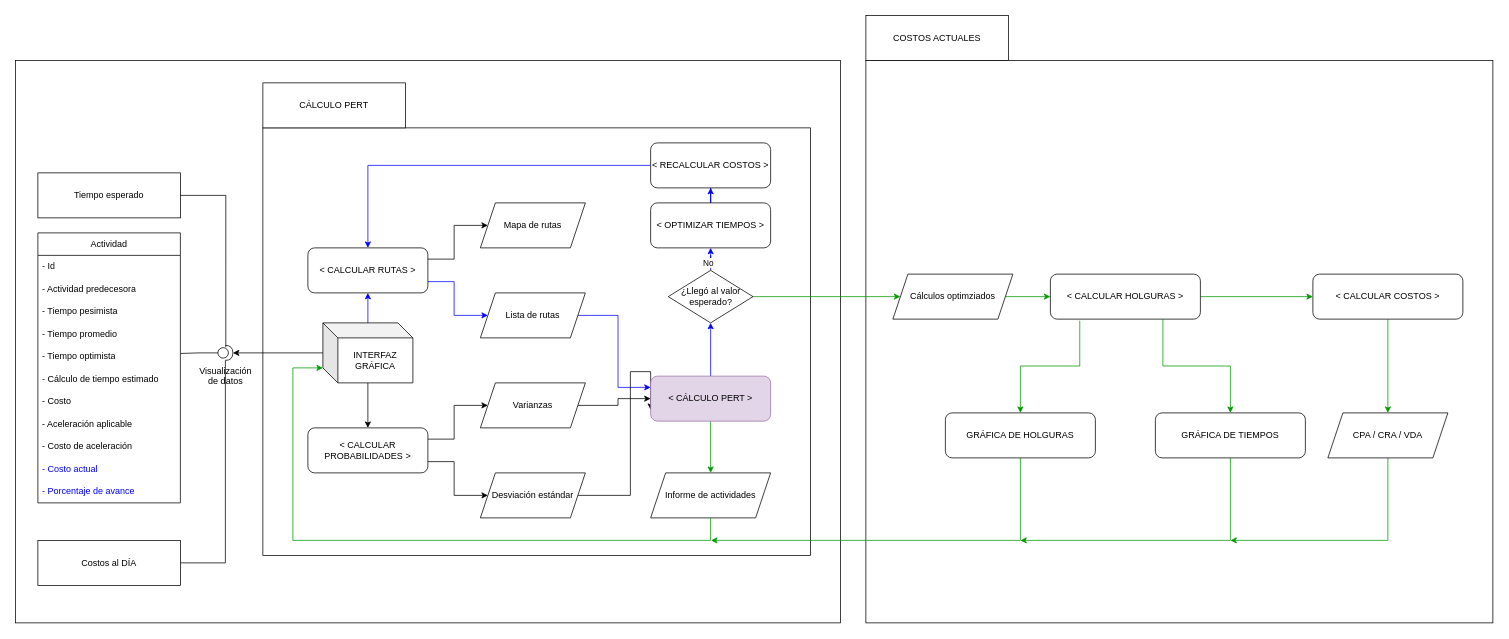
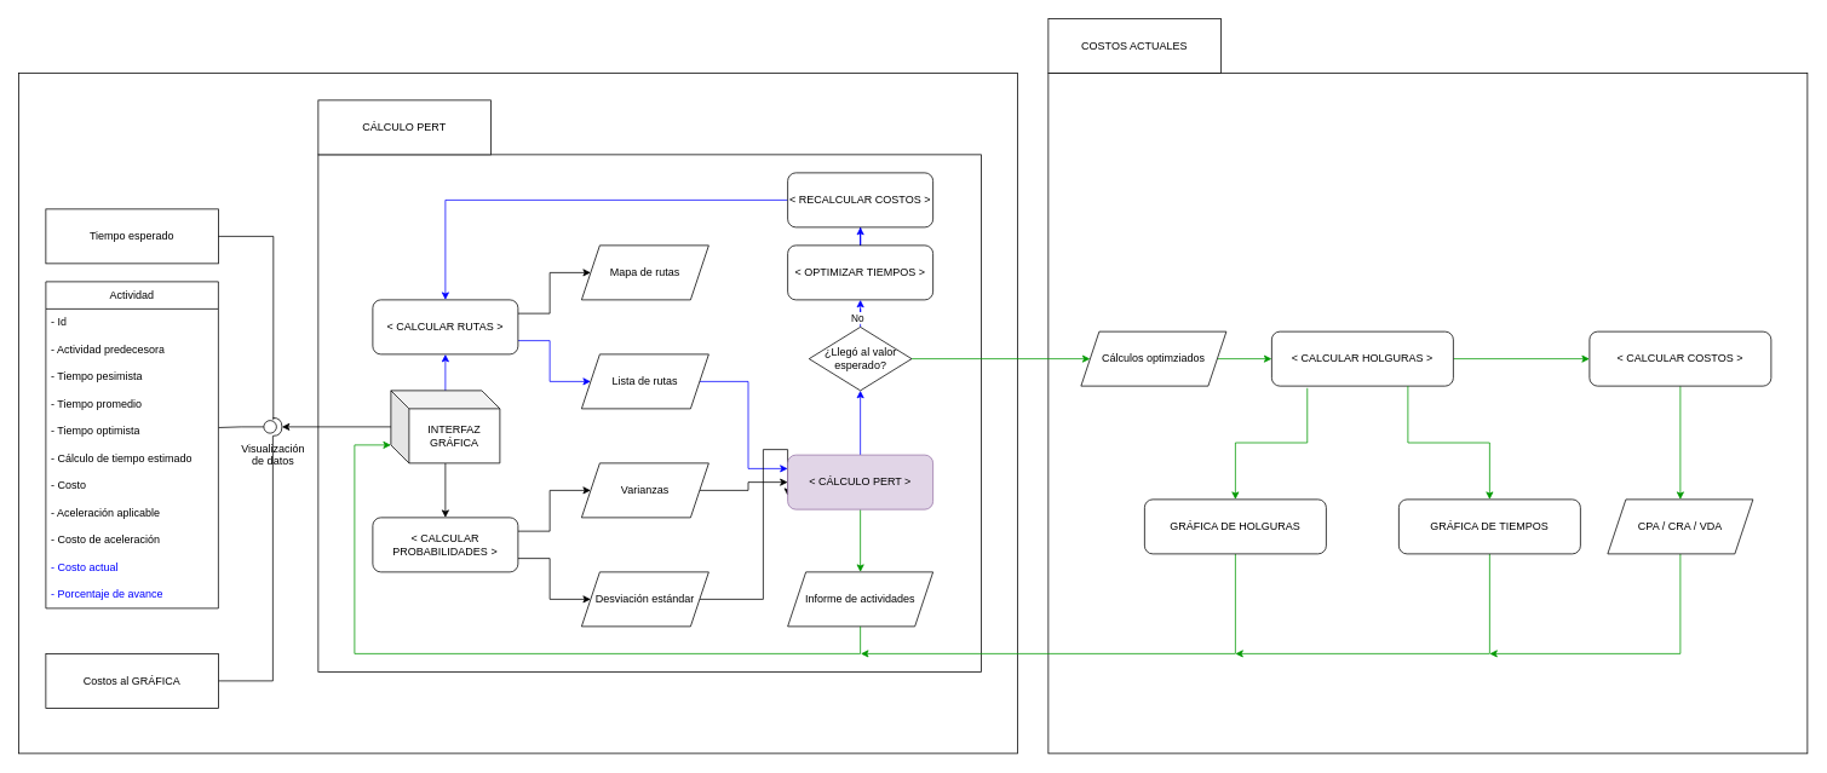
  <mxCell id="0" />
  <mxCell id="1" parent="0" />
  <mxCell id="2" value="" style="rounded=0;whiteSpace=wrap;html=1;" parent="1" vertex="1"><mxGeometry x="1154" y="80" width="836" height="750" as="geometry" /></mxCell>
  <mxCell id="3" value="" style="rounded=0;whiteSpace=wrap;html=1;" parent="1" vertex="1"><mxGeometry x="20" y="80" width="1100" height="750" as="geometry" /></mxCell>
  <mxCell id="4" value="" style="rounded=0;whiteSpace=wrap;html=1;" parent="1" vertex="1"><mxGeometry x="350" y="170" width="730" height="570" as="geometry" /></mxCell>
  <mxCell id="5" style="edgeStyle=orthogonalEdgeStyle;rounded=0;orthogonalLoop=1;jettySize=auto;html=1;exitX=1;exitY=0.25;exitDx=0;exitDy=0;" parent="1" source="7" target="8" edge="1"><mxGeometry relative="1" as="geometry" /></mxCell>
  <mxCell id="6" style="edgeStyle=orthogonalEdgeStyle;rounded=0;orthogonalLoop=1;jettySize=auto;html=1;exitX=1;exitY=0.75;exitDx=0;exitDy=0;strokeColor=#0000FF;" parent="1" source="7" target="10" edge="1"><mxGeometry relative="1" as="geometry" /></mxCell>
  <mxCell id="7" value="&amp;lt; CALCULAR RUTAS &amp;gt;" style="rounded=1;whiteSpace=wrap;html=1;" parent="1" vertex="1"><mxGeometry x="410" y="330" width="160" height="60" as="geometry" /></mxCell>
  <mxCell id="8" value="Mapa de rutas" style="shape=parallelogram;perimeter=parallelogramPerimeter;whiteSpace=wrap;html=1;fixedSize=1;" parent="1" vertex="1"><mxGeometry x="640" y="270" width="140" height="60" as="geometry" /></mxCell>
  <mxCell id="9" style="edgeStyle=orthogonalEdgeStyle;rounded=0;orthogonalLoop=1;jettySize=auto;html=1;entryX=0;entryY=0.25;entryDx=0;entryDy=0;strokeColor=#0000FF;" parent="1" source="10" target="33" edge="1"><mxGeometry relative="1" as="geometry" /></mxCell>
  <mxCell id="10" value="Lista de rutas" style="shape=parallelogram;perimeter=parallelogramPerimeter;whiteSpace=wrap;html=1;fixedSize=1;" parent="1" vertex="1"><mxGeometry x="640" y="390" width="140" height="60" as="geometry" /></mxCell>
  <mxCell id="11" value="Actividad" style="swimlane;fontStyle=0;childLayout=stackLayout;horizontal=1;startSize=30;horizontalStack=0;resizeParent=1;resizeParentMax=0;resizeLast=0;collapsible=1;marginBottom=0;whiteSpace=wrap;html=1;" parent="1" vertex="1"><mxGeometry x="50" y="310" width="190" height="360" as="geometry" /></mxCell>
  <mxCell id="12" value="- Id" style="text;strokeColor=none;fillColor=none;align=left;verticalAlign=middle;spacingLeft=4;spacingRight=4;overflow=hidden;points=[[0,0.5],[1,0.5]];portConstraint=eastwest;rotatable=0;whiteSpace=wrap;html=1;" parent="11" vertex="1"><mxGeometry y="30" width="190" height="30" as="geometry" /></mxCell>
  <mxCell id="13" value="- Actividad predecesora" style="text;strokeColor=none;fillColor=none;align=left;verticalAlign=middle;spacingLeft=4;spacingRight=4;overflow=hidden;points=[[0,0.5],[1,0.5]];portConstraint=eastwest;rotatable=0;whiteSpace=wrap;html=1;" parent="11" vertex="1"><mxGeometry y="60" width="190" height="30" as="geometry" /></mxCell>
  <mxCell id="14" value="- Tiempo pesimista" style="text;strokeColor=none;fillColor=none;align=left;verticalAlign=middle;spacingLeft=4;spacingRight=4;overflow=hidden;points=[[0,0.5],[1,0.5]];portConstraint=eastwest;rotatable=0;whiteSpace=wrap;html=1;" parent="11" vertex="1"><mxGeometry y="90" width="190" height="30" as="geometry" /></mxCell>
  <mxCell id="15" value="- Tiempo promedio" style="text;strokeColor=none;fillColor=none;align=left;verticalAlign=middle;spacingLeft=4;spacingRight=4;overflow=hidden;points=[[0,0.5],[1,0.5]];portConstraint=eastwest;rotatable=0;whiteSpace=wrap;html=1;" parent="11" vertex="1"><mxGeometry y="120" width="190" height="30" as="geometry" /></mxCell>
  <mxCell id="16" value="- Tiempo optimista" style="text;strokeColor=none;fillColor=none;align=left;verticalAlign=middle;spacingLeft=4;spacingRight=4;overflow=hidden;points=[[0,0.5],[1,0.5]];portConstraint=eastwest;rotatable=0;whiteSpace=wrap;html=1;" parent="11" vertex="1"><mxGeometry y="150" width="190" height="30" as="geometry" /></mxCell>
  <mxCell id="17" value="- Cálculo de tiempo estimado" style="text;strokeColor=none;fillColor=none;align=left;verticalAlign=middle;spacingLeft=4;spacingRight=4;overflow=hidden;points=[[0,0.5],[1,0.5]];portConstraint=eastwest;rotatable=0;whiteSpace=wrap;html=1;" parent="11" vertex="1"><mxGeometry y="180" width="190" height="30" as="geometry" /></mxCell>
  <mxCell id="18" value="- Costo" style="text;strokeColor=none;fillColor=none;align=left;verticalAlign=middle;spacingLeft=4;spacingRight=4;overflow=hidden;points=[[0,0.5],[1,0.5]];portConstraint=eastwest;rotatable=0;whiteSpace=wrap;html=1;" parent="11" vertex="1"><mxGeometry y="210" width="190" height="30" as="geometry" /></mxCell>
  <mxCell id="19" value="- Aceleración aplicable" style="text;strokeColor=none;fillColor=none;align=left;verticalAlign=middle;spacingLeft=4;spacingRight=4;overflow=hidden;points=[[0,0.5],[1,0.5]];portConstraint=eastwest;rotatable=0;whiteSpace=wrap;html=1;" parent="11" vertex="1"><mxGeometry y="240" width="190" height="30" as="geometry" /></mxCell>
  <mxCell id="20" value="- Costo de aceleración" style="text;strokeColor=none;fillColor=none;align=left;verticalAlign=middle;spacingLeft=4;spacingRight=4;overflow=hidden;points=[[0,0.5],[1,0.5]];portConstraint=eastwest;rotatable=0;whiteSpace=wrap;html=1;" parent="11" vertex="1"><mxGeometry y="270" width="190" height="30" as="geometry" /></mxCell>
  <mxCell id="21" value="- Costo actual" style="text;strokeColor=none;fillColor=none;align=left;verticalAlign=middle;spacingLeft=4;spacingRight=4;overflow=hidden;points=[[0,0.5],[1,0.5]];portConstraint=eastwest;rotatable=0;whiteSpace=wrap;html=1;fontColor=#0000FF;" parent="11" vertex="1"><mxGeometry y="300" width="190" height="30" as="geometry" /></mxCell>
  <mxCell id="22" value="- Porcentaje de avance" style="text;strokeColor=none;fillColor=none;align=left;verticalAlign=middle;spacingLeft=4;spacingRight=4;overflow=hidden;points=[[0,0.5],[1,0.5]];portConstraint=eastwest;rotatable=0;whiteSpace=wrap;html=1;fontColor=#0000FF;" parent="11" vertex="1"><mxGeometry y="330" width="190" height="30" as="geometry" /></mxCell>
  <mxCell id="23" value="Tiempo esperado" style="rounded=0;whiteSpace=wrap;html=1;" parent="1" vertex="1"><mxGeometry x="50" y="230" width="190" height="60" as="geometry" /></mxCell>
  <mxCell id="24" style="edgeStyle=orthogonalEdgeStyle;rounded=0;orthogonalLoop=1;jettySize=auto;html=1;entryX=0;entryY=0.5;entryDx=0;entryDy=0;exitX=1;exitY=0.25;exitDx=0;exitDy=0;" parent="1" source="26" target="28" edge="1"><mxGeometry relative="1" as="geometry" /></mxCell>
  <mxCell id="25" style="edgeStyle=orthogonalEdgeStyle;rounded=0;orthogonalLoop=1;jettySize=auto;html=1;exitX=1;exitY=0.75;exitDx=0;exitDy=0;" parent="1" source="26" target="30" edge="1"><mxGeometry relative="1" as="geometry" /></mxCell>
  <mxCell id="26" value="&amp;lt; CALCULAR PROBABILIDADES &amp;gt;" style="rounded=1;whiteSpace=wrap;html=1;" parent="1" vertex="1"><mxGeometry x="410" y="570" width="160" height="60" as="geometry" /></mxCell>
  <mxCell id="27" style="edgeStyle=orthogonalEdgeStyle;rounded=0;orthogonalLoop=1;jettySize=auto;html=1;entryX=0;entryY=0.5;entryDx=0;entryDy=0;" parent="1" source="28" target="33" edge="1"><mxGeometry relative="1" as="geometry" /></mxCell>
  <mxCell id="28" value="Varianzas" style="shape=parallelogram;perimeter=parallelogramPerimeter;whiteSpace=wrap;html=1;fixedSize=1;" parent="1" vertex="1"><mxGeometry x="640" y="510" width="140" height="60" as="geometry" /></mxCell>
  <mxCell id="29" style="edgeStyle=orthogonalEdgeStyle;rounded=0;orthogonalLoop=1;jettySize=auto;html=1;entryX=0;entryY=0.75;entryDx=0;entryDy=0;" parent="1" source="30" target="33" edge="1"><mxGeometry relative="1" as="geometry"><Array as="points"><mxPoint x="840" y="660" /><mxPoint x="840" y="495" /></Array></mxGeometry></mxCell>
  <mxCell id="30" value="Desviación estándar" style="shape=parallelogram;perimeter=parallelogramPerimeter;whiteSpace=wrap;html=1;fixedSize=1;" parent="1" vertex="1"><mxGeometry x="640" y="630" width="140" height="60" as="geometry" /></mxCell>
  <mxCell id="31" value="" style="edgeStyle=orthogonalEdgeStyle;rounded=0;orthogonalLoop=1;jettySize=auto;html=1;strokeColor=#009900;" parent="1" source="33" target="38" edge="1"><mxGeometry relative="1" as="geometry" /></mxCell>
  <mxCell id="32" value="" style="edgeStyle=orthogonalEdgeStyle;rounded=0;orthogonalLoop=1;jettySize=auto;html=1;strokeColor=#0000FF;" parent="1" source="33" target="61" edge="1"><mxGeometry relative="1" as="geometry" /></mxCell>
  <mxCell id="33" value="&amp;lt; CÁLCULO PERT &amp;gt;" style="rounded=1;whiteSpace=wrap;html=1;fillColor=#e1d5e7;strokeColor=#9673a6;" parent="1" vertex="1"><mxGeometry x="867" y="501" width="160" height="60" as="geometry" /></mxCell>
  <mxCell id="34" value="" style="edgeStyle=orthogonalEdgeStyle;rounded=0;orthogonalLoop=1;jettySize=auto;html=1;strokeColor=#0000FF;" parent="1" source="35" target="37" edge="1"><mxGeometry relative="1" as="geometry" /></mxCell>
  <mxCell id="35" value="&amp;lt; OPTIMIZAR TIEMPOS &amp;gt;" style="rounded=1;whiteSpace=wrap;html=1;" parent="1" vertex="1"><mxGeometry x="867" y="270" width="160" height="60" as="geometry" /></mxCell>
  <mxCell id="36" style="edgeStyle=orthogonalEdgeStyle;rounded=0;orthogonalLoop=1;jettySize=auto;html=1;strokeColor=#0000FF;" parent="1" source="37" target="7" edge="1"><mxGeometry relative="1" as="geometry" /></mxCell>
  <mxCell id="37" value="&amp;lt; RECALCULAR COSTOS &amp;gt;" style="rounded=1;whiteSpace=wrap;html=1;" parent="1" vertex="1"><mxGeometry x="867" y="190" width="160" height="60" as="geometry" /></mxCell>
  <mxCell id="38" value="Informe de actividades" style="shape=parallelogram;perimeter=parallelogramPerimeter;whiteSpace=wrap;html=1;fixedSize=1;" parent="1" vertex="1"><mxGeometry x="867" y="630" width="160" height="60" as="geometry" /></mxCell>
  <mxCell id="39" value="CÁLCULO PERT" style="rounded=0;whiteSpace=wrap;html=1;" parent="1" vertex="1"><mxGeometry x="350" y="110" width="190" height="60" as="geometry" /></mxCell>
  <mxCell id="40" style="edgeStyle=orthogonalEdgeStyle;rounded=0;orthogonalLoop=1;jettySize=auto;html=1;endArrow=none;endFill=0;entryX=1.002;entryY=0.36;entryDx=0;entryDy=0;entryPerimeter=0;" parent="1" source="41" target="16" edge="1"><mxGeometry relative="1" as="geometry"><mxPoint x="120" y="470" as="targetPoint" /></mxGeometry></mxCell>
  <mxCell id="41" value="Visualización&lt;br&gt;de datos" style="shape=providedRequiredInterface;html=1;verticalLabelPosition=bottom;sketch=0;verticalAlign=top;" parent="1" vertex="1"><mxGeometry x="290" y="460" width="20" height="20" as="geometry" /></mxCell>
  <mxCell id="42" value="" style="edgeStyle=orthogonalEdgeStyle;rounded=0;orthogonalLoop=1;jettySize=auto;html=1;strokeColor=#0000FF;" parent="1" source="44" target="7" edge="1"><mxGeometry relative="1" as="geometry" /></mxCell>
  <mxCell id="43" value="" style="edgeStyle=orthogonalEdgeStyle;rounded=0;orthogonalLoop=1;jettySize=auto;html=1;" parent="1" source="44" target="26" edge="1"><mxGeometry relative="1" as="geometry" /></mxCell>
  <mxCell id="44" value="INTERFAZ GRÁFICA" style="shape=cube;whiteSpace=wrap;html=1;boundedLbl=1;backgroundOutline=1;darkOpacity=0.05;darkOpacity2=0.1;" parent="1" vertex="1"><mxGeometry x="430" y="430" width="120" height="80" as="geometry" /></mxCell>
  <mxCell id="45" style="edgeStyle=orthogonalEdgeStyle;rounded=0;orthogonalLoop=1;jettySize=auto;html=1;entryX=1;entryY=0.5;entryDx=0;entryDy=0;entryPerimeter=0;" parent="1" source="44" target="41" edge="1"><mxGeometry relative="1" as="geometry" /></mxCell>
  <mxCell id="46" style="edgeStyle=orthogonalEdgeStyle;rounded=0;orthogonalLoop=1;jettySize=auto;html=1;entryX=0.528;entryY=0.117;entryDx=0;entryDy=0;entryPerimeter=0;endArrow=none;endFill=0;" parent="1" source="23" target="41" edge="1"><mxGeometry relative="1" as="geometry" /></mxCell>
  <mxCell id="47" style="edgeStyle=orthogonalEdgeStyle;rounded=0;orthogonalLoop=1;jettySize=auto;html=1;entryX=0;entryY=0;entryDx=0;entryDy=60;entryPerimeter=0;strokeColor=#009900;" parent="1" source="38" target="44" edge="1"><mxGeometry relative="1" as="geometry"><Array as="points"><mxPoint x="947" y="720" /><mxPoint x="390" y="720" /><mxPoint x="390" y="490" /></Array></mxGeometry></mxCell>
  <mxCell id="48" style="edgeStyle=orthogonalEdgeStyle;rounded=0;orthogonalLoop=1;jettySize=auto;html=1;endArrow=none;endFill=0;" parent="1" source="49" target="41" edge="1"><mxGeometry relative="1" as="geometry" /></mxCell>
- <mxCell id="49" value="Costos al DÍA" style="rounded=0;whiteSpace=wrap;html=1;" parent="1" vertex="1"><mxGeometry x="50" y="720" width="190" height="60" as="geometry" /></mxCell>
+ <mxCell id="49" value="Costos al GRÁFICA" style="rounded=0;whiteSpace=wrap;html=1;" parent="1" vertex="1"><mxGeometry x="50" y="720" width="190" height="60" as="geometry" /></mxCell>
  <mxCell id="50" value="" style="edgeStyle=orthogonalEdgeStyle;rounded=0;orthogonalLoop=1;jettySize=auto;html=1;strokeColor=#009900;" parent="1" source="51" target="55" edge="1"><mxGeometry relative="1" as="geometry" /></mxCell>
  <mxCell id="51" value="Cálculos optimziados" style="shape=parallelogram;perimeter=parallelogramPerimeter;whiteSpace=wrap;html=1;fixedSize=1;" parent="1" vertex="1"><mxGeometry x="1190" y="365" width="160" height="60" as="geometry" /></mxCell>
  <mxCell id="52" value="COSTOS ACTUALES" style="rounded=0;whiteSpace=wrap;html=1;" parent="1" vertex="1"><mxGeometry x="1154" y="20" width="190" height="60" as="geometry" /></mxCell>
  <mxCell id="53" style="edgeStyle=orthogonalEdgeStyle;rounded=0;orthogonalLoop=1;jettySize=auto;html=1;strokeColor=#009900;exitX=0.196;exitY=1.037;exitDx=0;exitDy=0;exitPerimeter=0;" parent="1" source="55" target="57" edge="1"><mxGeometry relative="1" as="geometry" /></mxCell>
  <mxCell id="54" value="" style="edgeStyle=orthogonalEdgeStyle;rounded=0;orthogonalLoop=1;jettySize=auto;html=1;strokeColor=#009900;" parent="1" source="55" target="67" edge="1"><mxGeometry relative="1" as="geometry" /></mxCell>
  <mxCell id="55" value="&amp;lt; CALCULAR HOLGURAS &amp;gt;" style="rounded=1;whiteSpace=wrap;html=1;" parent="1" vertex="1"><mxGeometry x="1400" y="365" width="200" height="60" as="geometry" /></mxCell>
  <mxCell id="56" style="edgeStyle=orthogonalEdgeStyle;rounded=0;orthogonalLoop=1;jettySize=auto;html=1;strokeColor=#009900;exitX=0.5;exitY=1;exitDx=0;exitDy=0;" parent="1" source="57" edge="1"><mxGeometry relative="1" as="geometry"><mxPoint x="947.5" y="720" as="targetPoint" /><Array as="points"><mxPoint x="1360" y="720" /></Array></mxGeometry></mxCell>
  <mxCell id="57" value="GRÁFICA DE HOLGURAS" style="rounded=1;whiteSpace=wrap;html=1;" parent="1" vertex="1"><mxGeometry x="1260" y="550" width="200" height="60" as="geometry" /></mxCell>
  <mxCell id="58" value="" style="edgeStyle=orthogonalEdgeStyle;rounded=0;orthogonalLoop=1;jettySize=auto;html=1;entryX=0.5;entryY=1;entryDx=0;entryDy=0;strokeColor=#0000FF;" parent="1" source="61" target="35" edge="1"><mxGeometry relative="1" as="geometry" /></mxCell>
  <mxCell id="59" value="No" style="edgeLabel;html=1;align=center;verticalAlign=middle;resizable=0;points=[];" parent="58" vertex="1" connectable="0"><mxGeometry x="0.14" y="-4" relative="1" as="geometry"><mxPoint as="offset" /></mxGeometry></mxCell>
  <mxCell id="60" style="edgeStyle=orthogonalEdgeStyle;rounded=0;orthogonalLoop=1;jettySize=auto;html=1;strokeColor=#009900;" parent="1" source="61" target="51" edge="1"><mxGeometry relative="1" as="geometry" /></mxCell>
  <mxCell id="61" value="¿Llegó al valor esperado?" style="rhombus;whiteSpace=wrap;html=1;" parent="1" vertex="1"><mxGeometry x="890.5" y="360" width="113" height="70" as="geometry" /></mxCell>
  <mxCell id="62" style="edgeStyle=orthogonalEdgeStyle;rounded=0;orthogonalLoop=1;jettySize=auto;html=1;entryX=0.75;entryY=1;entryDx=0;entryDy=0;strokeColor=#009900;startArrow=classic;startFill=1;endArrow=none;endFill=0;" parent="1" source="64" target="55" edge="1"><mxGeometry relative="1" as="geometry" /></mxCell>
  <mxCell id="63" style="edgeStyle=orthogonalEdgeStyle;rounded=0;orthogonalLoop=1;jettySize=auto;html=1;strokeColor=#009900;" parent="1" source="64" edge="1"><mxGeometry relative="1" as="geometry"><mxPoint x="1360" y="720" as="targetPoint" /><Array as="points"><mxPoint x="1640" y="720" /></Array></mxGeometry></mxCell>
  <mxCell id="64" value="GRÁFICA DE TIEMPOS" style="rounded=1;whiteSpace=wrap;html=1;" parent="1" vertex="1"><mxGeometry x="1540" y="550" width="200" height="60" as="geometry" /></mxCell>
  <mxCell id="65" style="edgeStyle=orthogonalEdgeStyle;rounded=0;orthogonalLoop=1;jettySize=auto;html=1;strokeColor=#009900;exitX=0.5;exitY=1;exitDx=0;exitDy=0;" parent="1" source="68" edge="1"><mxGeometry relative="1" as="geometry"><mxPoint x="1640" y="720" as="targetPoint" /><Array as="points"><mxPoint x="1850" y="720" /></Array></mxGeometry></mxCell>
  <mxCell id="66" value="" style="edgeStyle=orthogonalEdgeStyle;rounded=0;orthogonalLoop=1;jettySize=auto;html=1;strokeColor=#009900;" parent="1" source="67" target="68" edge="1"><mxGeometry relative="1" as="geometry" /></mxCell>
  <mxCell id="67" value="&amp;lt; CALCULAR COSTOS &amp;gt;" style="rounded=1;whiteSpace=wrap;html=1;" parent="1" vertex="1"><mxGeometry x="1750" y="365" width="200" height="60" as="geometry" /></mxCell>
  <mxCell id="68" value="CPA / CRA / VDA" style="shape=parallelogram;perimeter=parallelogramPerimeter;whiteSpace=wrap;html=1;fixedSize=1;" parent="1" vertex="1"><mxGeometry x="1770" y="550" width="160" height="60" as="geometry" /></mxCell>
